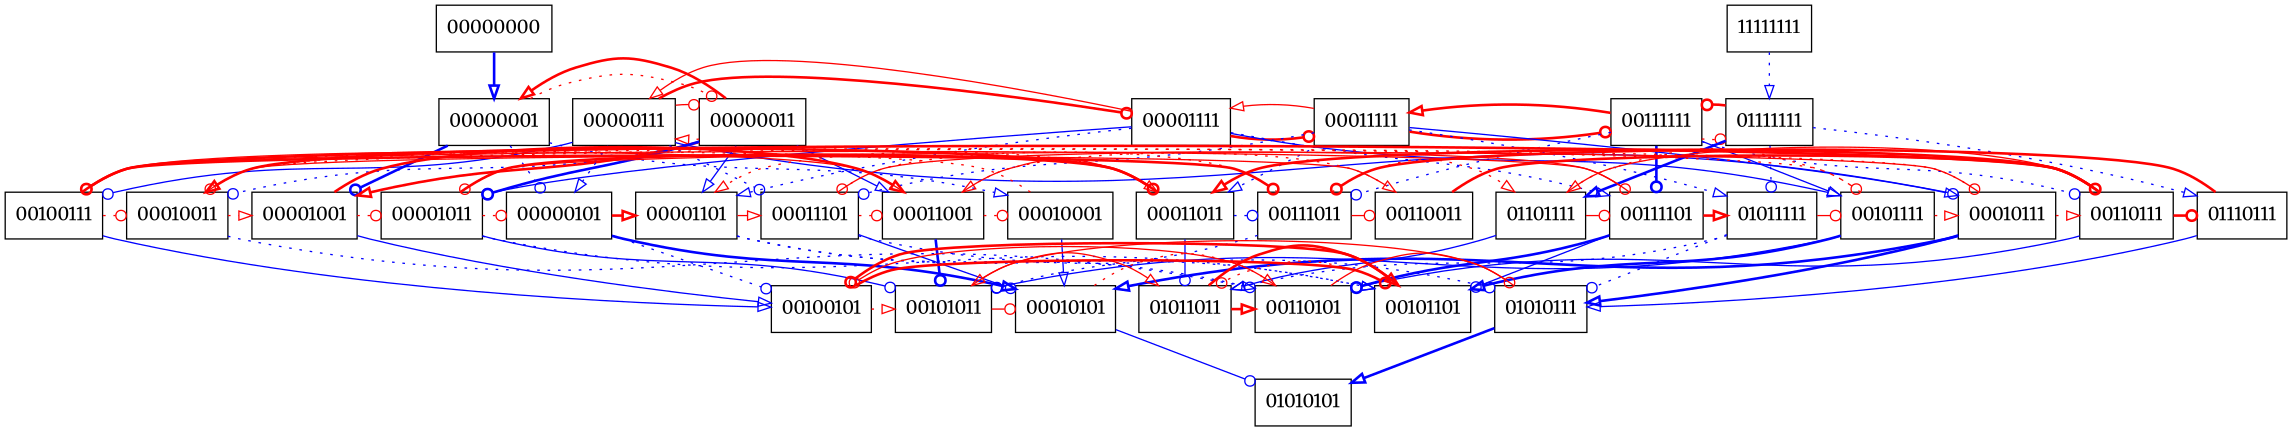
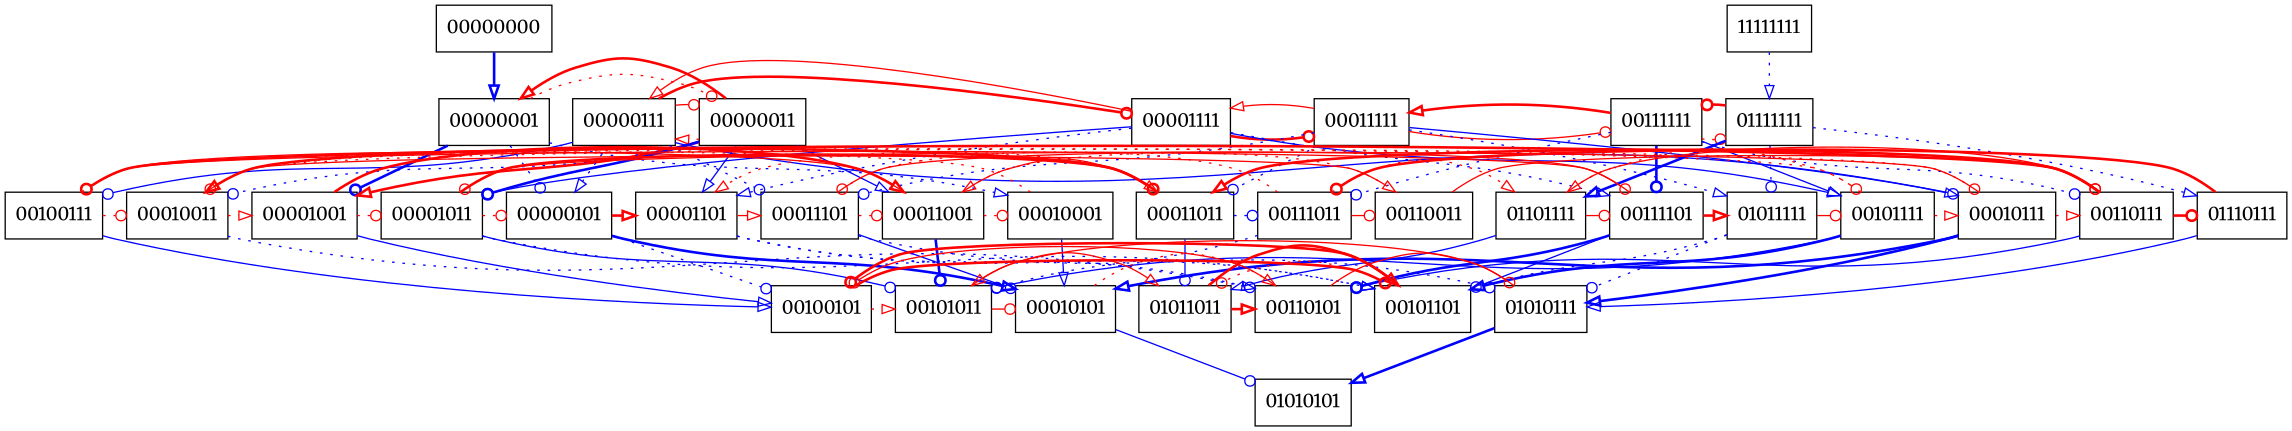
  digraph {
    fontname=Merriweather
    node [fontname=Merriweather shape=box]
    edge [arrowhead=odot color=red fontname=Merriweather style=dotted]
    00000001
    00000011
    00000111
    00001111
    00011111
    00111111
    01111111
    00000000
    11111111
    00000101
    00001001
    00001011
    00001101
    00010001
    00010011
    00010111
    00011001
    00011011
    00011101
    00100111
    00101111
    00110011
    00110111
    00111011
    00111101
    01011111
    01101111
    01110111
    00010101
    00100101
    00101011
    00101101
    00110101
    01010111
    01011011
    01010101
    subgraph sub_1 {
      rank=same
      00000001
      00000011
      00000111
      00001111
      00011111
      00111111
      01111111
    }
    subgraph sub_2 {
      rank=same
      00000000
      11111111
    }
    subgraph sub_3 {
      rank=same
      00000101
      00001001
      00001011
      00001101
      00010001
      00010011
      00010111
      00011001
      00011011
      00011101
      00100111
      00101111
      00110011
      00110111
      00111011
      00111101
      01011111
      01101111
      01110111
    }
    subgraph sub_4 {
      rank=same
      00010101
      00100101
      00101011
      00101101
      00110101
      01010111
      01011011
    }
    subgraph sub_5 {
      rank=same
      01010101
    }
    00000001 -> 00000011
    00000001 -> 00000101 [color=blue]
    00000001 -> 00001001 [color=blue style=bold]
    00000001 -> 00010001 [arrowhead=onormal color=blue]
    00000011 -> 00000001 [arrowhead=onormal style=bold]
    00000011 -> 00000111 [arrowhead=onormal]
    00000011 -> 00001001 [arrowhead=onormal style=bold]
    00000011 -> 00001011 [color=blue style=bold]
    00000011 -> 00001101 [arrowhead=onormal color=blue style=solid]
    00000011 -> 00010011 [color=blue]
    00000011 -> 00011001 [arrowhead=onormal color=blue style=solid]
    00000111 -> 00000011 [style=solid]
    00000111 -> 00001111 [style=bold]
    00000111 -> 00000101 [arrowhead=onormal color=blue]
    00000111 -> 00010111 [color=blue style=solid]
    00000111 -> 00011101 [color=blue]
    00000111 -> 00100111 [color=blue style=solid]
    00001111 -> 00000111 [arrowhead=onormal style=solid]
    00001111 -> 00011111 [style=bold]
    00001111 -> 00001011 [color=blue style=solid]
    00001111 -> 00001101 [arrowhead=onormal color=blue]
    00001111 -> 00101111 [arrowhead=onormal color=blue style=solid]
    00001111 -> 00111101 [arrowhead=onormal color=blue]
    00011111 -> 00001111 [arrowhead=onormal style=solid]
-   00011111 -> 00111111 [style=bold]
+   00011111 -> 00111111 [style=solid]
    00011111 -> 00010111 [arrowhead=onormal color=blue style=solid]
-   00011111 -> 00011011 [arrowhead=onormal color=blue]
+   00011111 -> 00011011 [color=blue]
    00011111 -> 00011101 [color=blue]
    00011111 -> 01011111 [arrowhead=onormal color=blue]
    00111111 -> 00011111 [arrowhead=onormal style=bold]
    00111111 -> 01111111
    00111111 -> 00101111 [arrowhead=onormal color=blue style=solid]
    00111111 -> 00110111 [color=blue]
    00111111 -> 00111011 [color=blue]
    00111111 -> 00111101 [color=blue style=bold]
    01111111 -> 00111111 [style=bold]
    01111111 -> 01011111 [color=blue]
    01111111 -> 01101111 [arrowhead=onormal color=blue style=bold]
    01111111 -> 01110111 [arrowhead=onormal color=blue]
    00000000 -> 00000001 [arrowhead=onormal color=blue style=bold]
    11111111 -> 01111111 [arrowhead=onormal color=blue]
    00000101 -> 00001101 [arrowhead=onormal style=bold]
    00000101 -> 00010101 [arrowhead=onormal color=blue style=bold]
    00000101 -> 00100101 [color=blue]
    00001001 -> 00001011
    00001001 -> 00011001 [arrowhead=onormal style=bold]
    00001001 -> 00100101 [arrowhead=onormal color=blue style=solid]
    00001011 -> 00000101
    00001011 -> 00011011 [style=bold]
    00001011 -> 00101011 [color=blue style=solid]
    00001011 -> 00101101 [arrowhead=onormal color=blue]
    00001101 -> 00011101 [arrowhead=onormal style=solid]
    00001101 -> 00101101 [arrowhead=onormal color=blue]
    00001101 -> 00110101 [color=blue]
    00010001 -> 00010011
    00010001 -> 00010101 [arrowhead=onormal color=blue style=solid]
    00010011 -> 00001001 [arrowhead=onormal]
    00010011 -> 00010111
    00010011 -> 00110011 [arrowhead=onormal style=solid]
    00010011 -> 00110101 [arrowhead=onormal color=blue]
    00010111 -> 00001011 [style=solid]
    00010111 -> 00110111 [arrowhead=onormal]
    00010111 -> 00010101 [arrowhead=onormal color=blue style=bold]
    00010111 -> 01010111 [arrowhead=onormal color=blue style=bold]
    00011001 -> 00010001
    00011001 -> 00011011 [arrowhead=onormal style=solid]
    00011001 -> 00100111 [style=solid]
    00011001 -> 00101011 [color=blue style=bold]
    00011011 -> 00001101 [arrowhead=onormal]
    00011011 -> 00010011 [arrowhead=onormal style=bold]
    00011011 -> 00111011 [color=blue]
    00011011 -> 01011011 [color=blue style=solid]
    00011101 -> 00011001
    00011101 -> 00111101 [style=solid]
    00011101 -> 00010101 [color=blue style=solid]
    00011101 -> 01010111 [color=blue]
    00100111 -> 00010011
    00100111 -> 00101111
-   00100111 -> 00111011 [style=bold]
    00100111 -> 00100101 [arrowhead=onormal color=blue style=solid]
    00101111 -> 00010111 [arrowhead=onormal]
    00101111 -> 01101111 [arrowhead=onormal]
    00101111 -> 00101011 [color=blue style=solid]
    00101111 -> 00101101 [arrowhead=onormal color=blue style=bold]
    00110011 -> 00011001 [arrowhead=onormal]
-   00110011 -> 00110111 [style=bold]
+   00110011 -> 00110111 [style=solid]
    00110111 -> 00011011 [arrowhead=onormal style=bold]
    00110111 -> 00100111 [style=bold]
    00110111 -> 01110111 [style=bold]
    00110111 -> 00110101 [color=blue style=solid]
    00111011 -> 00011101
    00111011 -> 00110011 [style=solid]
    00111011 -> 01101111 [arrowhead=onormal]
    00111011 -> 00101011 [color=blue]
    00111101 -> 00100111 [style=solid]
    00111101 -> 01011111 [arrowhead=onormal style=bold]
    00111101 -> 00101101 [color=blue style=solid]
    00111101 -> 00110101 [color=blue style=bold]
    01011111 -> 00101111 [style=solid]
    01011111 -> 01010111 [color=blue]
-   01011111 -> 01011011 [arrowhead=onormal color=blue]
+   01011111 -> 00101101 [arrowhead=onormal color=blue]
    01101111 -> 00110111 [style=solid]
    01101111 -> 00111101 [style=solid]
    01101111 -> 01011011 [arrowhead=onormal color=blue style=solid]
    01110111 -> 00111011 [style=bold]
    01110111 -> 01010111 [arrowhead=onormal color=blue style=solid]
    00010101 -> 00110101 [arrowhead=onormal]
    00010101 -> 01010101 [color=blue style=solid]
    00100101 -> 00101011 [arrowhead=onormal]
    00100101 -> 00101101 [style=bold]
    00101011 -> 00010101 [style=solid]
    00101011 -> 01011011 [arrowhead=onormal style=solid]
    00101101 -> 00100101 [style=bold]
    00101101 -> 01011011
    00110101 -> 00100101 [style=solid]
    00110101 -> 01010111 [style=solid]
    01010111 -> 00101011 [arrowhead=onormal style=solid]
    01010111 -> 01010101 [arrowhead=onormal color=blue style=bold]
    01011011 -> 00101101 [arrowhead=onormal style=bold]
    01011011 -> 00110101 [arrowhead=onormal style=bold]
  }
